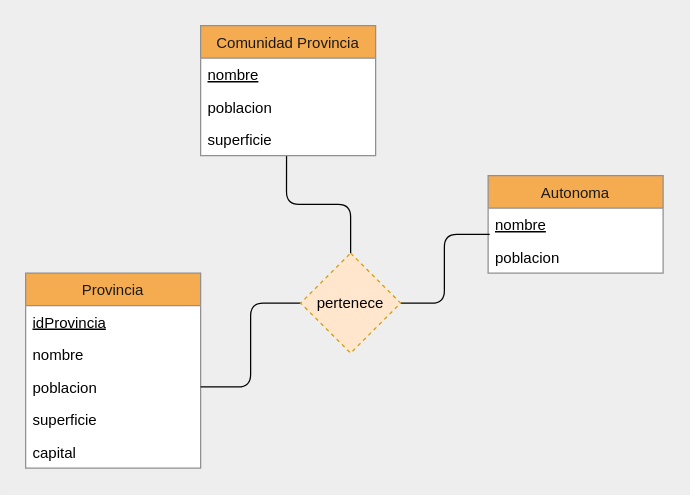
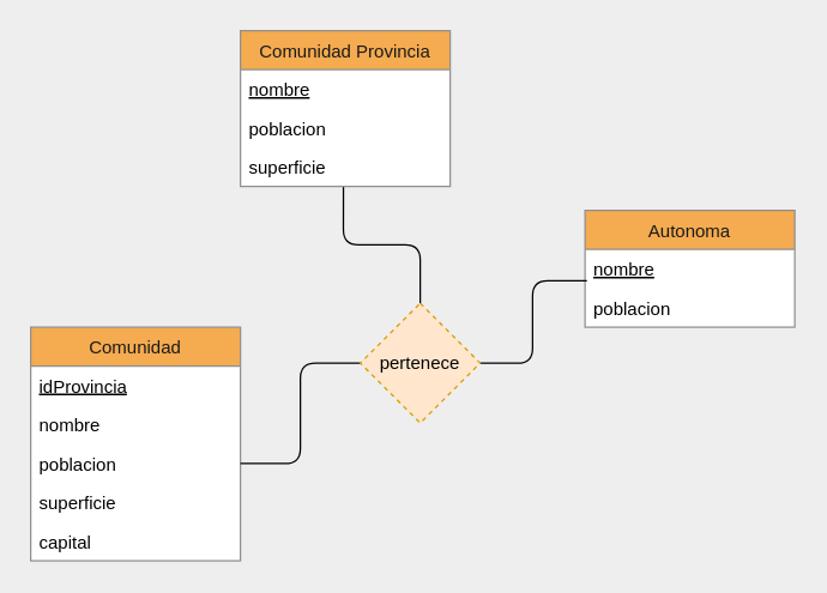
  <mxCell id="0" />
  <mxCell id="1" parent="0" />
  <mxCell id="2" value="Autonoma" style="swimlane;fontStyle=0;childLayout=stackLayout;horizontal=1;startSize=26;horizontalStack=0;resizeParent=1;resizeParentMax=0;resizeLast=0;collapsible=1;marginBottom=0;rounded=0;sketch=0;fontColor=#1A1A1A;strokeColor=#909090;fillColor=#F5AB50;swimlaneFillColor=#ffffff;" vertex="1" parent="1"><mxGeometry x="390" y="140" width="140" height="78" as="geometry" /></mxCell>
  <mxCell id="3" value="nombre" style="text;strokeColor=none;fillColor=none;align=left;verticalAlign=top;spacingLeft=4;spacingRight=4;overflow=hidden;rotatable=0;points=[[0,0.5],[1,0.5]];portConstraint=eastwest;fontStyle=4" vertex="1" parent="2"><mxGeometry y="26" width="140" height="26" as="geometry" /></mxCell>
  <mxCell id="4" value="poblacion" style="text;strokeColor=none;fillColor=none;align=left;verticalAlign=top;spacingLeft=4;spacingRight=4;overflow=hidden;rotatable=0;points=[[0,0.5],[1,0.5]];portConstraint=eastwest;" vertex="1" parent="2"><mxGeometry y="52" width="140" height="26" as="geometry" /></mxCell>
- <mxCell id="5" value="Provincia" style="swimlane;fontStyle=0;childLayout=stackLayout;horizontal=1;startSize=26;horizontalStack=0;resizeParent=1;resizeParentMax=0;resizeLast=0;collapsible=1;marginBottom=0;rounded=0;sketch=0;fontColor=#1A1A1A;strokeColor=#909090;fillColor=#F5AB50;swimlaneFillColor=#ffffff;" vertex="1" parent="1"><mxGeometry x="20" y="218" width="140" height="156" as="geometry" /></mxCell>
+ <mxCell id="5" value="Comunidad" style="swimlane;fontStyle=0;childLayout=stackLayout;horizontal=1;startSize=26;horizontalStack=0;resizeParent=1;resizeParentMax=0;resizeLast=0;collapsible=1;marginBottom=0;rounded=0;sketch=0;fontColor=#1A1A1A;strokeColor=#909090;fillColor=#F5AB50;swimlaneFillColor=#ffffff;" vertex="1" parent="1"><mxGeometry x="20" y="218" width="140" height="156" as="geometry" /></mxCell>
  <mxCell id="6" value="idProvincia" style="text;strokeColor=none;fillColor=none;align=left;verticalAlign=top;spacingLeft=4;spacingRight=4;overflow=hidden;rotatable=0;points=[[0,0.5],[1,0.5]];portConstraint=eastwest;fontStyle=4" vertex="1" parent="5"><mxGeometry y="26" width="140" height="26" as="geometry" /></mxCell>
  <mxCell id="7" value="nombre" style="text;strokeColor=none;fillColor=none;align=left;verticalAlign=top;spacingLeft=4;spacingRight=4;overflow=hidden;rotatable=0;points=[[0,0.5],[1,0.5]];portConstraint=eastwest;fontStyle=0" vertex="1" parent="5"><mxGeometry y="52" width="140" height="26" as="geometry" /></mxCell>
  <mxCell id="8" value="poblacion" style="text;strokeColor=none;fillColor=none;align=left;verticalAlign=top;spacingLeft=4;spacingRight=4;overflow=hidden;rotatable=0;points=[[0,0.5],[1,0.5]];portConstraint=eastwest;" vertex="1" parent="5"><mxGeometry y="78" width="140" height="26" as="geometry" /></mxCell>
  <mxCell id="9" value="superficie" style="text;strokeColor=none;fillColor=none;align=left;verticalAlign=top;spacingLeft=4;spacingRight=4;overflow=hidden;rotatable=0;points=[[0,0.5],[1,0.5]];portConstraint=eastwest;" vertex="1" parent="5"><mxGeometry y="104" width="140" height="26" as="geometry" /></mxCell>
  <mxCell id="10" value="capital" style="text;strokeColor=none;fillColor=none;align=left;verticalAlign=top;spacingLeft=4;spacingRight=4;overflow=hidden;rotatable=0;points=[[0,0.5],[1,0.5]];portConstraint=eastwest;" vertex="1" parent="5"><mxGeometry y="130" width="140" height="26" as="geometry" /></mxCell>
  <mxCell id="11" style="edgeStyle=orthogonalEdgeStyle;curved=0;rounded=1;sketch=0;orthogonalLoop=1;jettySize=auto;html=1;exitX=0;exitY=0.5;exitDx=0;exitDy=0;fontColor=#1A1A1A;endArrow=none;endFill=0;" edge="1" parent="1" source="14" target="8"><mxGeometry relative="1" as="geometry" /></mxCell>
  <mxCell id="12" style="edgeStyle=orthogonalEdgeStyle;curved=0;rounded=1;sketch=0;orthogonalLoop=1;jettySize=auto;html=1;exitX=1;exitY=0.5;exitDx=0;exitDy=0;entryX=0.009;entryY=0.808;entryDx=0;entryDy=0;entryPerimeter=0;fontColor=#1A1A1A;endArrow=none;endFill=0;strokeColor=#000000;" edge="1" parent="1" source="14" target="3"><mxGeometry relative="1" as="geometry" /></mxCell>
  <mxCell id="13" style="edgeStyle=orthogonalEdgeStyle;curved=0;rounded=1;sketch=0;orthogonalLoop=1;jettySize=auto;html=1;exitX=0.5;exitY=0;exitDx=0;exitDy=0;fontColor=#1A1A1A;endArrow=none;endFill=0;strokeColor=#000000;entryX=0.491;entryY=0.969;entryDx=0;entryDy=0;entryPerimeter=0;" edge="1" parent="1" source="14" target="18"><mxGeometry relative="1" as="geometry"><mxPoint x="272" y="97" as="targetPoint" /></mxGeometry></mxCell>
  <mxCell id="14" value="pertenece" style="rhombus;whiteSpace=wrap;html=1;rounded=0;sketch=0;strokeColor=#d79b00;fillColor=#ffe6cc;dashed=1;" vertex="1" parent="1"><mxGeometry x="240" y="202" width="80" height="80" as="geometry" /></mxCell>
  <mxCell id="15" value="Comunidad Provincia" style="swimlane;fontStyle=0;childLayout=stackLayout;horizontal=1;startSize=26;horizontalStack=0;resizeParent=1;resizeParentMax=0;resizeLast=0;collapsible=1;marginBottom=0;rounded=0;sketch=0;fontColor=#1A1A1A;strokeColor=#909090;fillColor=#F5AB50;swimlaneFillColor=#ffffff;" vertex="1" parent="1"><mxGeometry x="160" y="20" width="140" height="104" as="geometry" /></mxCell>
  <mxCell id="16" value="nombre" style="text;strokeColor=none;fillColor=none;align=left;verticalAlign=top;spacingLeft=4;spacingRight=4;overflow=hidden;rotatable=0;points=[[0,0.5],[1,0.5]];portConstraint=eastwest;fontStyle=4" vertex="1" parent="15"><mxGeometry y="26" width="140" height="26" as="geometry" /></mxCell>
  <mxCell id="17" value="poblacion" style="text;strokeColor=none;fillColor=none;align=left;verticalAlign=top;spacingLeft=4;spacingRight=4;overflow=hidden;rotatable=0;points=[[0,0.5],[1,0.5]];portConstraint=eastwest;" vertex="1" parent="15"><mxGeometry y="52" width="140" height="26" as="geometry" /></mxCell>
  <mxCell id="18" value="superficie" style="text;strokeColor=none;fillColor=none;align=left;verticalAlign=top;spacingLeft=4;spacingRight=4;overflow=hidden;rotatable=0;points=[[0,0.5],[1,0.5]];portConstraint=eastwest;" vertex="1" parent="15"><mxGeometry y="78" width="140" height="26" as="geometry" /></mxCell>
